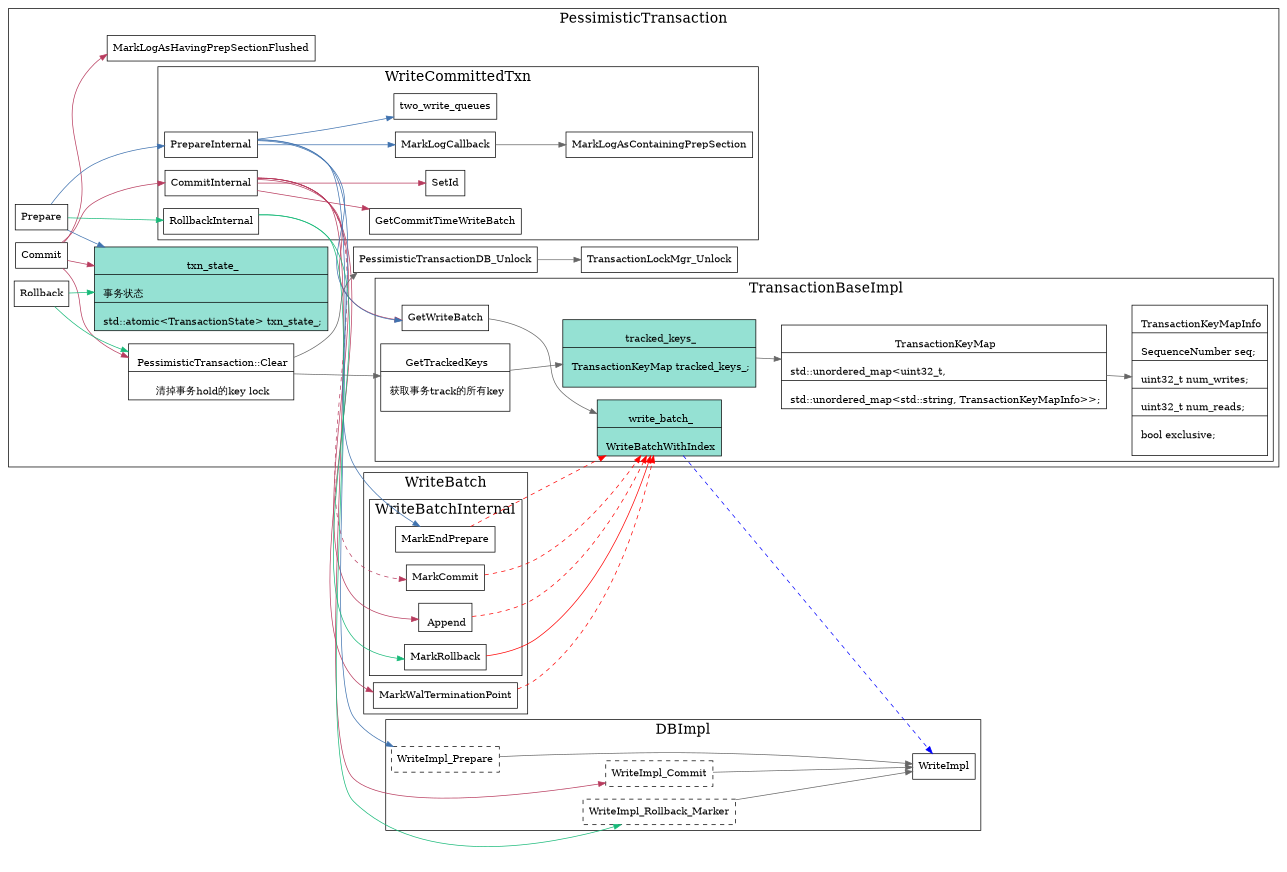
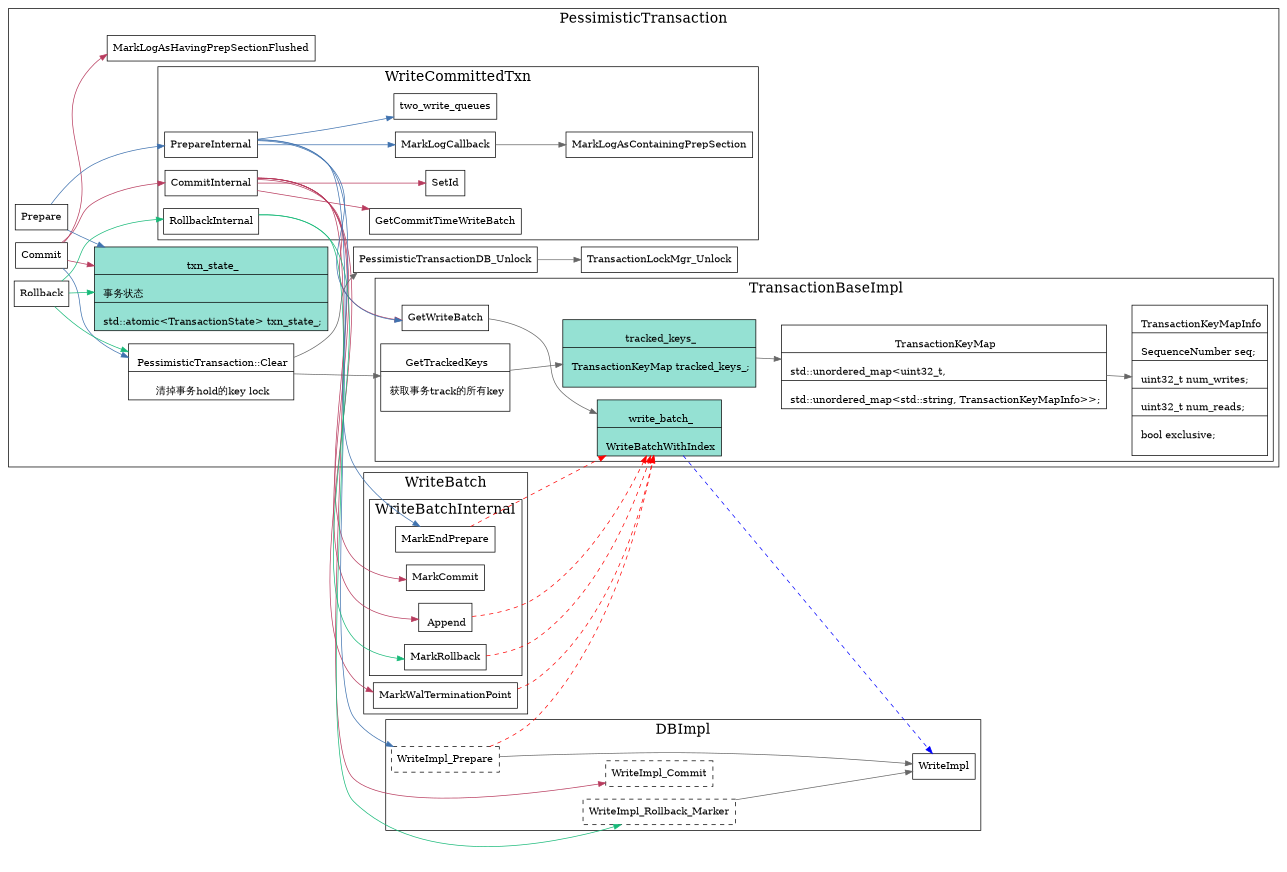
  digraph {
    newrank=true
    rankdir=LR
    node [shape=box]
    edge [color=gray40]
    WriteImpl_Prepare [style=dashed]
    WriteImpl
    WriteImpl_Rollback_Marker [style=dashed]
    WriteImpl_Commit [style=dashed]
    MarkCommit
    n6 [label="{{\n          Append\n        }}" shape=record]
    MarkEndPrepare
    MarkRollback
    MarkWalTerminationPoint
    n10 [fillcolor="#95e1d3" label="{{\n          write_batch_|\n          WriteBatchWithIndex\n        }}" shape=record style=filled]
    n11 [label="{{\n        GetTrackedKeys|\n        获取事务track的所有key\l\n      }}" shape=record]
    n12 [fillcolor="#95e1d3" label="{{\n          tracked_keys_|\n            TransactionKeyMap tracked_keys_;\l\n        }}" shape=record style=filled]
    GetWriteBatch
    n14 [label="{{\n          TransactionKeyMap|\n            std::unordered_map\<uint32_t,\l|\n                         std::unordered_map\<std::string, TransactionKeyMapInfo\>\>;\n        }}" shape=record]
    n15 [label="{{\n          TransactionKeyMapInfo|\n            SequenceNumber seq;\l|\n            uint32_t num_writes;\l|\n            uint32_t num_reads;\l|\n            bool exclusive;\l\n        }}" shape=record]
    CommitInternal
    GetCommitTimeWriteBatch
    SetId
    PrepareInternal
    MarkLogCallback
    two_write_queues
    RollbackInternal
    MarkLogAsContainingPrepSection
    Commit
    n25 [fillcolor="#95e1d3" label="{{\n        txn_state_|\n        事务状态\l|\n        std::atomic\<TransactionState\> txn_state_;\n      }}" shape=record style=filled]
    MarkLogAsHavingPrepSectionFlushed
    n27 [label="{{\n        PessimisticTransaction::Clear|\n        清掉事务hold的key lock\n      }}" shape=record]
    PessimisticTransactionDB_Unlock
    Prepare
    Rollback
    TransactionLockMgr_Unlock
    subgraph cluster_1 {
      fontsize=20
      label=DBImpl
      WriteImpl_Prepare
      WriteImpl
      WriteImpl_Rollback_Marker
      WriteImpl_Commit
    }
    subgraph cluster_2 {
      fontsize=20
      label=WriteBatch
      MarkWalTerminationPoint
      subgraph cluster_3 {
        fontsize=20
        label=WriteBatchInternal
        MarkCommit
        n6
        MarkEndPrepare
        MarkRollback
      }
    }
    subgraph cluster_4 {
      fontsize=20
      label=PessimisticTransaction
      Commit
      n25
      MarkLogAsHavingPrepSectionFlushed
      n27
      PessimisticTransactionDB_Unlock
      Prepare
      Rollback
      TransactionLockMgr_Unlock
      subgraph cluster_5 {
        fontsize=20
        label=" TransactionBaseImpl"
        n10
        n11
        n12
        GetWriteBatch
        n14
        n15
      }
      subgraph cluster_6 {
        fontsize=20
        label=WriteCommittedTxn
        CommitInternal
        GetCommitTimeWriteBatch
        SetId
        PrepareInternal
        MarkLogCallback
        two_write_queues
        RollbackInternal
        MarkLogAsContainingPrepSection
      }
    }
    WriteImpl_Prepare -> WriteImpl
    WriteImpl_Rollback_Marker -> WriteImpl
-   WriteImpl_Commit -> WriteImpl
-   MarkCommit -> n10 [color=red style=dashed]
+   WriteImpl_Prepare -> n10 [color=red style=dashed]
    n6 -> n10 [color=red style=dashed]
    MarkEndPrepare -> n10 [color=red style=dashed]
-   MarkRollback -> n10 [color=red style=solid]
+   MarkRollback -> n10 [color=red style=dashed]
    MarkWalTerminationPoint -> n10 [color=red style=dashed]
    n10 -> WriteImpl [color=blue style=dashed]
    n11 -> n12
    n12 -> n14
    GetWriteBatch -> n10
    n14 -> n15
    CommitInternal -> WriteImpl_Commit [color="#b83b5e"]
-   CommitInternal -> MarkCommit [color="#b83b5e" style=dashed]
+   CommitInternal -> MarkCommit [color="#b83b5e"]
    CommitInternal -> n6 [color="#b83b5e"]
    CommitInternal -> MarkWalTerminationPoint [color="#b83b5e"]
    CommitInternal -> GetWriteBatch [color="#b83b5e"]
    CommitInternal -> GetCommitTimeWriteBatch [color="#b83b5e"]
    CommitInternal -> SetId [color="#b83b5e"]
    PrepareInternal -> WriteImpl_Prepare [color="#3f72af"]
    PrepareInternal -> MarkEndPrepare [color="#3f72af"]
    PrepareInternal -> GetWriteBatch [color="#3f72af"]
    PrepareInternal -> MarkLogCallback [color="#3f72af"]
    PrepareInternal -> two_write_queues [color="#3f72af"]
    MarkLogCallback -> MarkLogAsContainingPrepSection
    RollbackInternal -> WriteImpl_Rollback_Marker [color="#17b978"]
    RollbackInternal -> MarkRollback [color="#17b978"]
    Commit -> CommitInternal [color="#b83b5e"]
    Commit -> n25 [color="#b83b5e"]
    Commit -> MarkLogAsHavingPrepSectionFlushed [color="#b83b5e"]
-   Commit -> n27 [color="#b83b5e"]
+   Commit -> n27 [color="#3f72af"]
    n27 -> n11
    n27 -> PessimisticTransactionDB_Unlock
    PessimisticTransactionDB_Unlock -> TransactionLockMgr_Unlock
    Prepare -> PrepareInternal [color="#3f72af"]
    Prepare -> n25 [color="#3f72af"]
-   Prepare -> RollbackInternal [color="#17b978"]
+   Rollback -> RollbackInternal [color="#17b978"]
    Rollback -> n25 [color="#17b978"]
    Rollback -> n27 [color="#17b978"]
  }
